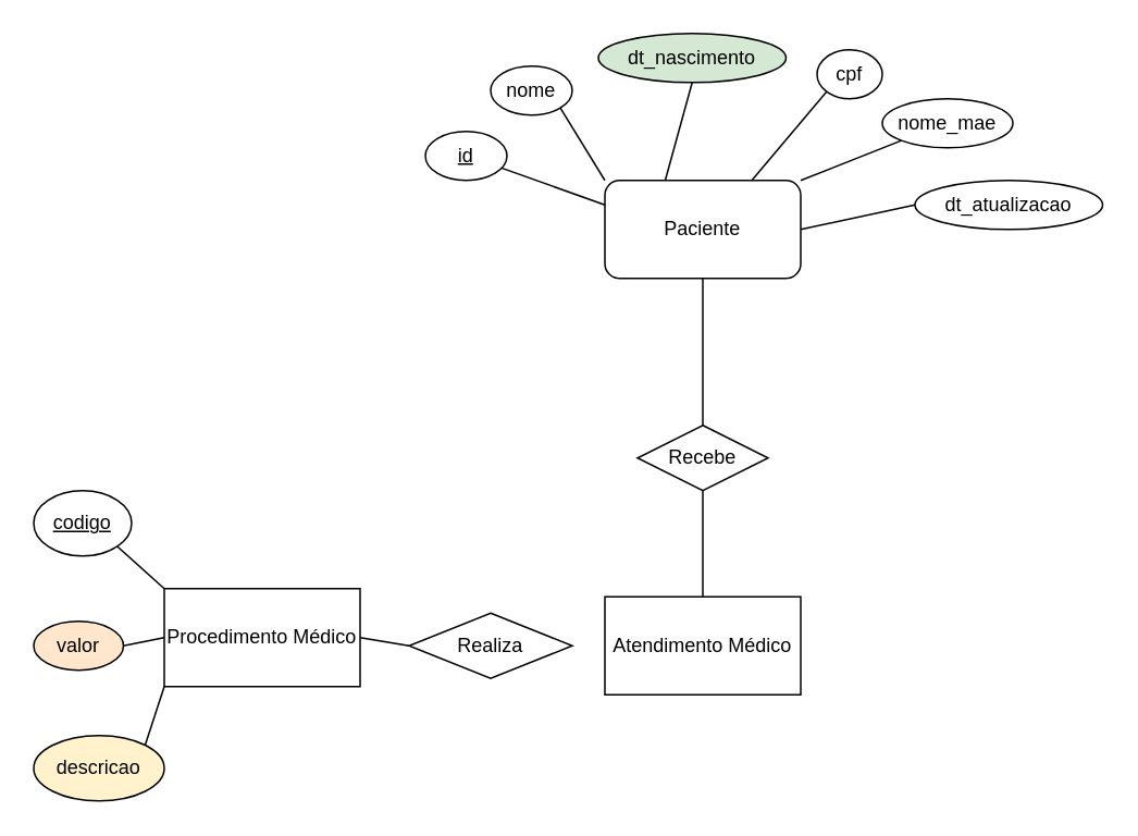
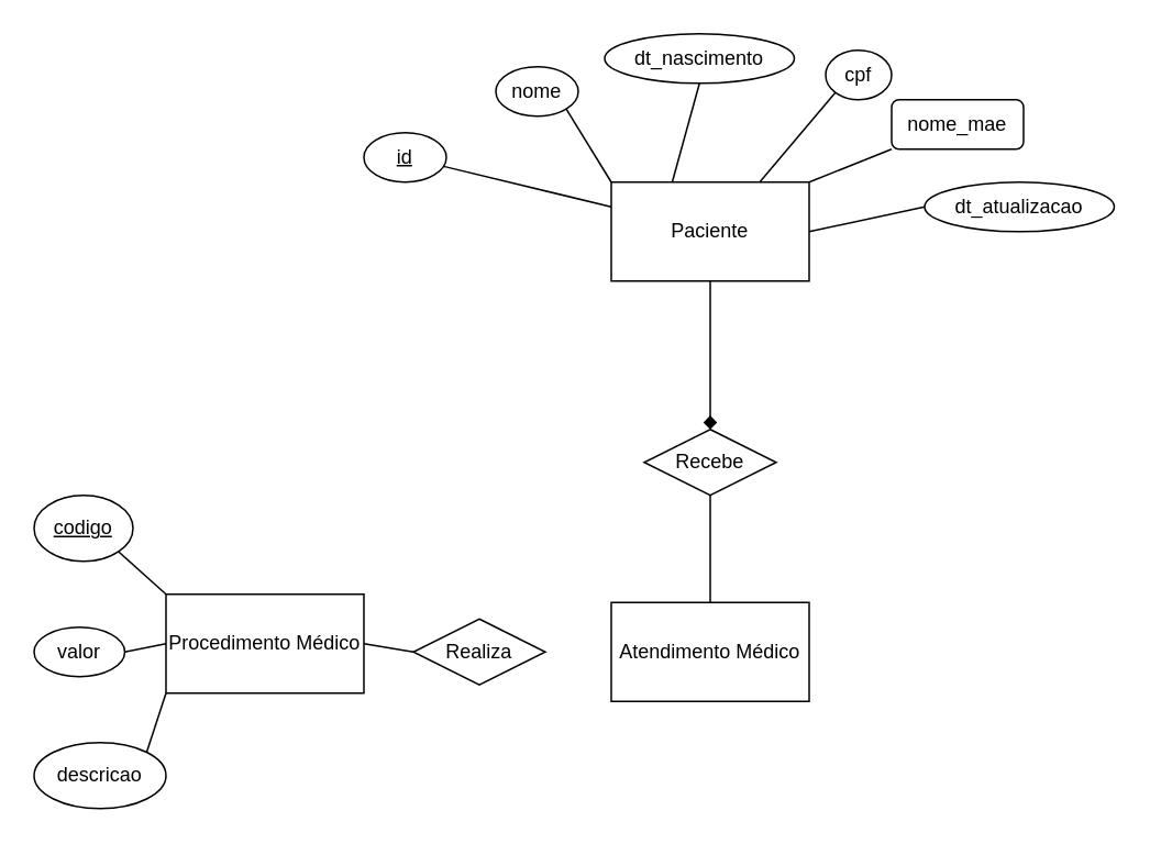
  <mxCell id="0" />
  <mxCell id="1" parent="0" />
- <mxCell id="2" value="Paciente" style="whiteSpace=wrap;html=1;rounded=1;" vertex="1" parent="1"><mxGeometry x="370" y="110" width="120" height="60" as="geometry" /></mxCell>
- <mxCell id="3" value="&lt;u&gt;id&lt;/u&gt;" style="ellipse;whiteSpace=wrap;html=1;" vertex="1" parent="1"><mxGeometry x="260" y="80" width="50" height="30" as="geometry" /></mxCell>
+ <mxCell id="2" value="Paciente" style="rounded=0;whiteSpace=wrap;html=1;" vertex="1" parent="1"><mxGeometry x="370" y="110" width="120" height="60" as="geometry" /></mxCell>
+ <mxCell id="3" value="&lt;u&gt;id&lt;/u&gt;" style="ellipse;whiteSpace=wrap;html=1;" vertex="1" parent="1"><mxGeometry x="220" y="80" width="50" height="30" as="geometry" /></mxCell>
  <mxCell id="4" value="nome" style="ellipse;whiteSpace=wrap;html=1;" vertex="1" parent="1"><mxGeometry x="300" y="40" width="50" height="30" as="geometry" /></mxCell>
- <mxCell id="5" value="dt_nascimento" style="ellipse;whiteSpace=wrap;html=1;fillColor=#d5e8d4;" vertex="1" parent="1"><mxGeometry x="366" y="20" width="115" height="30" as="geometry" /></mxCell>
+ <mxCell id="5" value="dt_nascimento" style="ellipse;whiteSpace=wrap;html=1;" vertex="1" parent="1"><mxGeometry x="366" y="20" width="115" height="30" as="geometry" /></mxCell>
  <mxCell id="6" value="cpf" style="ellipse;whiteSpace=wrap;html=1;" vertex="1" parent="1"><mxGeometry x="500" y="30" width="40" height="30" as="geometry" /></mxCell>
- <mxCell id="7" value="nome_mae" style="ellipse;whiteSpace=wrap;html=1;" vertex="1" parent="1"><mxGeometry x="540" y="60" width="80" height="30" as="geometry" /></mxCell>
+ <mxCell id="7" value="nome_mae" style="whiteSpace=wrap;html=1;rounded=1;" vertex="1" parent="1"><mxGeometry x="540" y="60" width="80" height="30" as="geometry" /></mxCell>
  <mxCell id="8" value="dt_atualizacao" style="ellipse;whiteSpace=wrap;html=1;" vertex="1" parent="1"><mxGeometry x="560" y="110" width="115" height="30" as="geometry" /></mxCell>
  <mxCell id="9" value="" style="endArrow=none;html=1;rounded=0;entryX=0;entryY=0.25;entryDx=0;entryDy=0;" edge="1" parent="1" source="3" target="2"><mxGeometry width="50" height="50" relative="1" as="geometry"><mxPoint x="400" y="420" as="sourcePoint" /><mxPoint x="450" y="370" as="targetPoint" /></mxGeometry></mxCell>
  <mxCell id="10" value="" style="endArrow=none;html=1;rounded=0;entryX=0;entryY=0;entryDx=0;entryDy=0;exitX=1;exitY=1;exitDx=0;exitDy=0;" edge="1" parent="1" source="4" target="2"><mxGeometry width="50" height="50" relative="1" as="geometry"><mxPoint x="400" y="420" as="sourcePoint" /><mxPoint x="450" y="370" as="targetPoint" /></mxGeometry></mxCell>
  <mxCell id="11" value="" style="endArrow=none;html=1;rounded=0;entryX=0.308;entryY=0;entryDx=0;entryDy=0;entryPerimeter=0;exitX=0.5;exitY=1;exitDx=0;exitDy=0;" edge="1" parent="1" source="5" target="2"><mxGeometry width="50" height="50" relative="1" as="geometry"><mxPoint x="400" y="420" as="sourcePoint" /><mxPoint x="450" y="370" as="targetPoint" /></mxGeometry></mxCell>
  <mxCell id="12" value="" style="endArrow=none;html=1;rounded=0;entryX=0.75;entryY=0;entryDx=0;entryDy=0;exitX=0;exitY=1;exitDx=0;exitDy=0;" edge="1" parent="1" source="6" target="2"><mxGeometry width="50" height="50" relative="1" as="geometry"><mxPoint x="400" y="420" as="sourcePoint" /><mxPoint x="450" y="370" as="targetPoint" /></mxGeometry></mxCell>
  <mxCell id="13" value="" style="endArrow=none;html=1;rounded=0;entryX=1;entryY=0;entryDx=0;entryDy=0;exitX=0;exitY=1;exitDx=0;exitDy=0;" edge="1" parent="1" source="7" target="2"><mxGeometry width="50" height="50" relative="1" as="geometry"><mxPoint x="400" y="420" as="sourcePoint" /><mxPoint x="450" y="370" as="targetPoint" /></mxGeometry></mxCell>
  <mxCell id="14" value="" style="endArrow=none;html=1;rounded=0;entryX=1;entryY=0.5;entryDx=0;entryDy=0;exitX=0;exitY=0.5;exitDx=0;exitDy=0;" edge="1" parent="1" source="8" target="2"><mxGeometry width="50" height="50" relative="1" as="geometry"><mxPoint x="400" y="420" as="sourcePoint" /><mxPoint x="450" y="370" as="targetPoint" /></mxGeometry></mxCell>
  <mxCell id="15" value="Procedimento Médico" style="rounded=0;whiteSpace=wrap;html=1;" vertex="1" parent="1"><mxGeometry x="100" y="360" width="120" height="60" as="geometry" /></mxCell>
  <mxCell id="16" value="Atendimento Médico" style="rounded=0;whiteSpace=wrap;html=1;" vertex="1" parent="1"><mxGeometry x="370" y="365" width="120" height="60" as="geometry" /></mxCell>
  <mxCell id="17" value="&lt;u&gt;codigo&lt;/u&gt;" style="ellipse;whiteSpace=wrap;html=1;" vertex="1" parent="1"><mxGeometry x="20" y="300" width="60" height="40" as="geometry" /></mxCell>
- <mxCell id="18" value="descricao" style="ellipse;whiteSpace=wrap;html=1;fillColor=#fff2cc;" vertex="1" parent="1"><mxGeometry x="20" y="450" width="80" height="40" as="geometry" /></mxCell>
- <mxCell id="19" value="valor" style="ellipse;whiteSpace=wrap;html=1;fillColor=#ffe6cc;" vertex="1" parent="1"><mxGeometry x="20" y="380" width="55" height="30" as="geometry" /></mxCell>
+ <mxCell id="18" value="descricao" style="ellipse;whiteSpace=wrap;html=1;" vertex="1" parent="1"><mxGeometry x="20" y="450" width="80" height="40" as="geometry" /></mxCell>
+ <mxCell id="19" value="valor" style="ellipse;whiteSpace=wrap;html=1;" vertex="1" parent="1"><mxGeometry x="20" y="380" width="55" height="30" as="geometry" /></mxCell>
  <mxCell id="20" value="" style="endArrow=none;html=1;rounded=0;entryX=0;entryY=0;entryDx=0;entryDy=0;exitX=1;exitY=1;exitDx=0;exitDy=0;" edge="1" parent="1" source="17" target="15"><mxGeometry width="50" height="50" relative="1" as="geometry"><mxPoint x="400" y="420" as="sourcePoint" /><mxPoint x="450" y="370" as="targetPoint" /></mxGeometry></mxCell>
  <mxCell id="21" value="" style="endArrow=none;html=1;rounded=0;entryX=0;entryY=0.5;entryDx=0;entryDy=0;exitX=1;exitY=0.5;exitDx=0;exitDy=0;" edge="1" parent="1" source="19" target="15"><mxGeometry width="50" height="50" relative="1" as="geometry"><mxPoint x="400" y="420" as="sourcePoint" /><mxPoint x="450" y="370" as="targetPoint" /></mxGeometry></mxCell>
  <mxCell id="22" value="" style="endArrow=none;html=1;rounded=0;entryX=0;entryY=1;entryDx=0;entryDy=0;exitX=1;exitY=0;exitDx=0;exitDy=0;" edge="1" parent="1" source="18" target="15"><mxGeometry width="50" height="50" relative="1" as="geometry"><mxPoint x="400" y="420" as="sourcePoint" /><mxPoint x="450" y="370" as="targetPoint" /></mxGeometry></mxCell>
  <mxCell id="23" value="Recebe" style="rhombus;whiteSpace=wrap;html=1;" vertex="1" parent="1"><mxGeometry x="390" y="260" width="80" height="40" as="geometry" /></mxCell>
- <mxCell id="24" value="" style="endArrow=none;html=1;rounded=0;entryX=0.5;entryY=0;entryDx=0;entryDy=0;exitX=0.5;exitY=1;exitDx=0;exitDy=0;" edge="1" parent="1" source="2" target="23"><mxGeometry width="50" height="50" relative="1" as="geometry"><mxPoint x="400" y="420" as="sourcePoint" /><mxPoint x="450" y="370" as="targetPoint" /></mxGeometry></mxCell>
+ <mxCell id="24" value="" style="endArrow=diamond;html=1;rounded=0;entryX=0.5;entryY=0;entryDx=0;entryDy=0;exitX=0.5;exitY=1;exitDx=0;exitDy=0;" edge="1" parent="1" source="2" target="23"><mxGeometry width="50" height="50" relative="1" as="geometry"><mxPoint x="400" y="420" as="sourcePoint" /><mxPoint x="450" y="370" as="targetPoint" /></mxGeometry></mxCell>
  <mxCell id="25" value="" style="endArrow=none;html=1;rounded=0;entryX=0.5;entryY=1;entryDx=0;entryDy=0;" edge="1" parent="1" source="16" target="23"><mxGeometry width="50" height="50" relative="1" as="geometry"><mxPoint x="400" y="420" as="sourcePoint" /><mxPoint x="450" y="370" as="targetPoint" /></mxGeometry></mxCell>
- <mxCell id="26" value="Realiza" style="rhombus;whiteSpace=wrap;html=1;" vertex="1" parent="1"><mxGeometry x="250" y="375" width="100" height="40" as="geometry" /></mxCell>
+ <mxCell id="26" value="Realiza" style="rhombus;whiteSpace=wrap;html=1;" vertex="1" parent="1"><mxGeometry x="250" y="375" width="80" height="40" as="geometry" /></mxCell>
  <mxCell id="27" value="" style="endArrow=none;html=1;rounded=0;entryX=0;entryY=0.5;entryDx=0;entryDy=0;" edge="1" parent="1" target="26"><mxGeometry width="50" height="50" relative="1" as="geometry"><mxPoint x="220" y="390" as="sourcePoint" /><mxPoint x="250" y="390" as="targetPoint" /></mxGeometry></mxCell>
